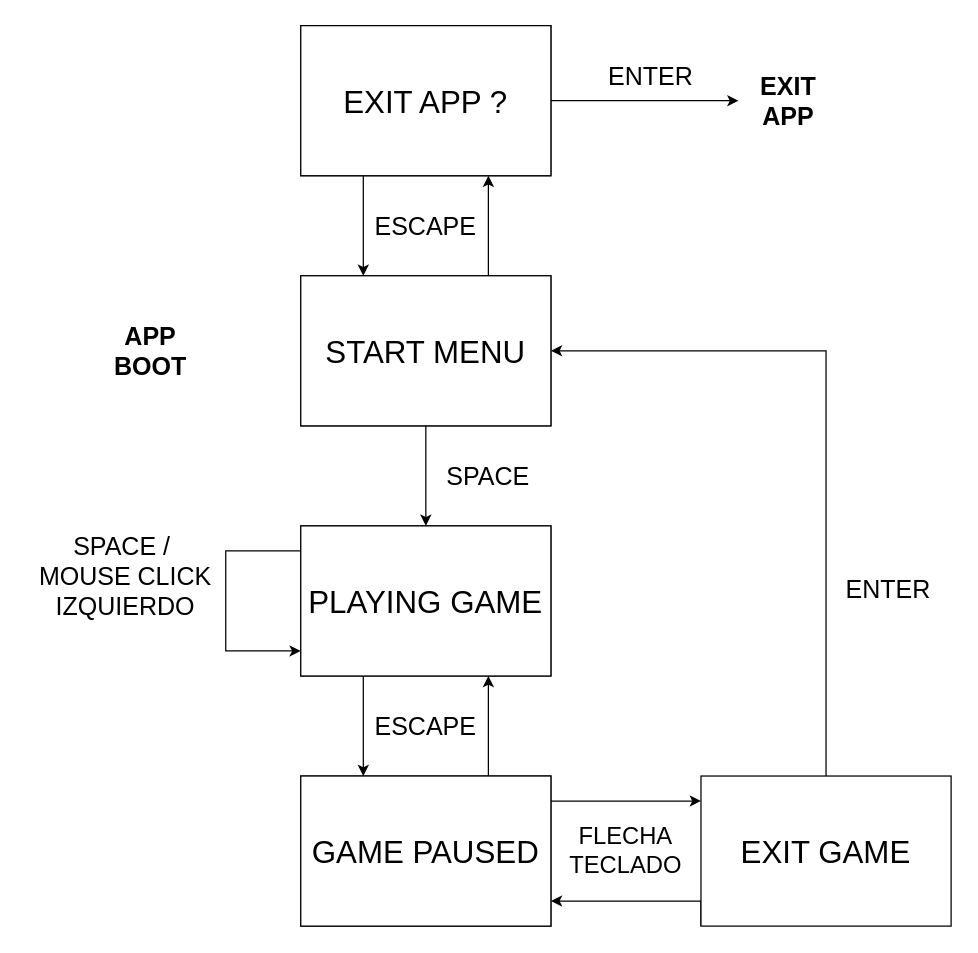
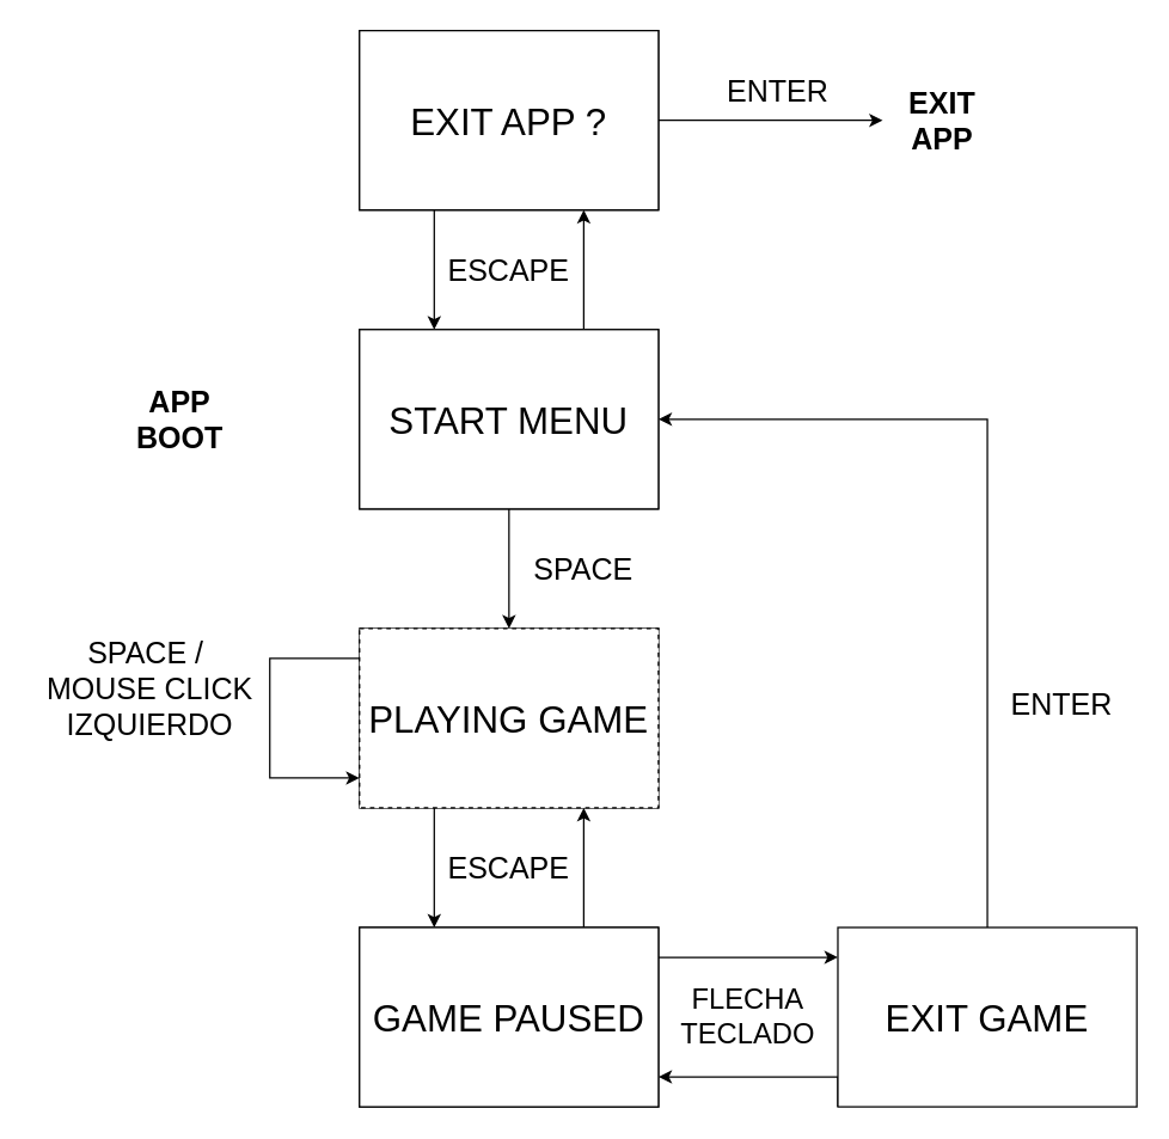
  <mxCell id="0" />
  <mxCell id="1" parent="0" />
  <mxCell id="2" style="edgeStyle=orthogonalEdgeStyle;rounded=0;orthogonalLoop=1;jettySize=auto;html=1;" edge="1" parent="1" source="3" target="5"><mxGeometry relative="1" as="geometry"><Array as="points"><mxPoint x="290" y="580" /><mxPoint x="290" y="580" /></Array></mxGeometry></mxCell>
  <mxCell id="3" value="GAME" style="rounded=0;whiteSpace=wrap;html=1;" vertex="1" parent="1"><mxGeometry x="240" y="420" width="200" height="120" as="geometry" /></mxCell>
  <mxCell id="4" style="edgeStyle=orthogonalEdgeStyle;rounded=0;orthogonalLoop=1;jettySize=auto;html=1;" edge="1" parent="1" target="5"><mxGeometry relative="1" as="geometry"><mxPoint x="560" y="740" as="sourcePoint" /><Array as="points"><mxPoint x="560" y="720" /></Array></mxGeometry></mxCell>
  <mxCell id="5" value="GAME PAUSED" style="rounded=0;whiteSpace=wrap;html=1;" vertex="1" parent="1"><mxGeometry x="240" y="620" width="200" height="120" as="geometry" /></mxCell>
  <mxCell id="6" style="edgeStyle=orthogonalEdgeStyle;rounded=0;orthogonalLoop=1;jettySize=auto;html=1;" edge="1" parent="1" source="8" target="3"><mxGeometry relative="1" as="geometry" /></mxCell>
  <mxCell id="7" style="edgeStyle=orthogonalEdgeStyle;rounded=0;orthogonalLoop=1;jettySize=auto;html=1;" edge="1" parent="1" source="8" target="10"><mxGeometry relative="1" as="geometry"><Array as="points"><mxPoint x="390" y="190" /><mxPoint x="390" y="190" /></Array></mxGeometry></mxCell>
  <mxCell id="8" value="GAME" style="rounded=0;whiteSpace=wrap;html=1;" vertex="1" parent="1"><mxGeometry x="240" y="220" width="200" height="120" as="geometry" /></mxCell>
  <mxCell id="9" style="edgeStyle=orthogonalEdgeStyle;rounded=0;orthogonalLoop=1;jettySize=auto;html=1;" edge="1" parent="1" source="10" target="8"><mxGeometry relative="1" as="geometry"><Array as="points"><mxPoint x="290" y="180" /><mxPoint x="290" y="180" /></Array></mxGeometry></mxCell>
  <mxCell id="10" value="Aask" style="rounded=0;whiteSpace=wrap;html=1;" vertex="1" parent="1"><mxGeometry x="240" y="20" width="200" height="120" as="geometry" /></mxCell>
  <mxCell id="11" style="edgeStyle=orthogonalEdgeStyle;rounded=0;orthogonalLoop=1;jettySize=auto;html=1;" edge="1" parent="1" source="12" target="8"><mxGeometry relative="1" as="geometry"><Array as="points"><mxPoint x="660" y="280" /></Array></mxGeometry></mxCell>
  <mxCell id="12" value="EXIT GAME" style="rounded=0;whiteSpace=wrap;html=1;fontSize=25;" vertex="1" parent="1"><mxGeometry x="560" y="620" width="200" height="120" as="geometry" /></mxCell>
  <mxCell id="13" style="edgeStyle=orthogonalEdgeStyle;rounded=0;orthogonalLoop=1;jettySize=auto;html=1;fontSize=20;" edge="1" parent="1" source="14"><mxGeometry relative="1" as="geometry"><mxPoint x="590" y="80" as="targetPoint" /></mxGeometry></mxCell>
  <mxCell id="14" value="EXIT APP ?" style="rounded=0;whiteSpace=wrap;html=1;fontSize=25;" vertex="1" parent="1"><mxGeometry x="240" y="20" width="200" height="120" as="geometry" /></mxCell>
  <mxCell id="15" value="START MENU" style="rounded=0;whiteSpace=wrap;html=1;fontSize=25;" vertex="1" parent="1"><mxGeometry x="240" y="220" width="200" height="120" as="geometry" /></mxCell>
- <mxCell id="16" value="PLAYING GAME" style="rounded=0;whiteSpace=wrap;html=1;fontSize=25;" vertex="1" parent="1"><mxGeometry x="240" y="420" width="200" height="120" as="geometry" /></mxCell>
+ <mxCell id="16" value="PLAYING GAME" style="rounded=0;whiteSpace=wrap;html=1;fontSize=25;dashed=1;" vertex="1" parent="1"><mxGeometry x="240" y="420" width="200" height="120" as="geometry" /></mxCell>
  <mxCell id="17" style="edgeStyle=orthogonalEdgeStyle;rounded=0;orthogonalLoop=1;jettySize=auto;html=1;fontSize=20;" edge="1" parent="1" source="19" target="16"><mxGeometry relative="1" as="geometry"><Array as="points"><mxPoint x="390" y="580" /><mxPoint x="390" y="580" /></Array></mxGeometry></mxCell>
  <mxCell id="18" style="edgeStyle=orthogonalEdgeStyle;rounded=0;orthogonalLoop=1;jettySize=auto;html=1;fontSize=20;" edge="1" parent="1" source="19" target="12"><mxGeometry relative="1" as="geometry"><Array as="points"><mxPoint x="460" y="640" /><mxPoint x="460" y="640" /></Array></mxGeometry></mxCell>
  <mxCell id="19" value="GAME PAUSED" style="rounded=0;whiteSpace=wrap;html=1;fontSize=25;" vertex="1" parent="1"><mxGeometry x="240" y="620" width="200" height="120" as="geometry" /></mxCell>
  <mxCell id="20" style="edgeStyle=orthogonalEdgeStyle;rounded=0;orthogonalLoop=1;jettySize=auto;html=1;fontSize=25;" edge="1" parent="1" source="16" target="16"><mxGeometry relative="1" as="geometry"><Array as="points"><mxPoint x="180" y="520" /></Array></mxGeometry></mxCell>
  <mxCell id="21" value="ENTER" style="text;html=1;strokeColor=none;fillColor=none;align=center;verticalAlign=middle;whiteSpace=wrap;rounded=0;fontSize=20;" vertex="1" parent="1"><mxGeometry x="690" y="460" width="40" height="20" as="geometry" /></mxCell>
  <mxCell id="22" value="FLECHA TECLADO" style="text;html=1;strokeColor=none;fillColor=none;align=center;verticalAlign=middle;whiteSpace=wrap;rounded=0;fontSize=19;" vertex="1" parent="1"><mxGeometry x="480" y="670" width="40" height="20" as="geometry" /></mxCell>
  <mxCell id="23" value="SPACE /&amp;nbsp;&lt;br&gt;MOUSE CLICK IZQUIERDO" style="text;html=1;strokeColor=none;fillColor=none;align=center;verticalAlign=middle;whiteSpace=wrap;rounded=0;fontSize=20;" vertex="1" parent="1"><mxGeometry x="20" y="450" width="160" height="20" as="geometry" /></mxCell>
  <mxCell id="24" value="ESCAPE" style="text;html=1;strokeColor=none;fillColor=none;align=center;verticalAlign=middle;whiteSpace=wrap;rounded=0;fontSize=20;" vertex="1" parent="1"><mxGeometry x="320" y="570" width="40" height="20" as="geometry" /></mxCell>
  <mxCell id="25" value="SPACE" style="text;html=1;strokeColor=none;fillColor=none;align=center;verticalAlign=middle;whiteSpace=wrap;rounded=0;fontSize=20;" vertex="1" parent="1"><mxGeometry x="370" y="370" width="40" height="20" as="geometry" /></mxCell>
  <mxCell id="26" value="ESCAPE" style="text;html=1;strokeColor=none;fillColor=none;align=center;verticalAlign=middle;whiteSpace=wrap;rounded=0;fontSize=20;" vertex="1" parent="1"><mxGeometry x="320" y="170" width="40" height="20" as="geometry" /></mxCell>
  <mxCell id="27" value="ENTER" style="text;html=1;strokeColor=none;fillColor=none;align=center;verticalAlign=middle;whiteSpace=wrap;rounded=0;fontSize=20;" vertex="1" parent="1"><mxGeometry x="500" y="50" width="40" height="20" as="geometry" /></mxCell>
  <mxCell id="28" value="EXIT APP" style="text;html=1;strokeColor=none;fillColor=none;align=center;verticalAlign=middle;whiteSpace=wrap;rounded=0;fontSize=20;fontStyle=1" vertex="1" parent="1"><mxGeometry x="610" y="70" width="40" height="20" as="geometry" /></mxCell>
  <mxCell id="29" value="APP BOOT" style="text;html=1;strokeColor=none;fillColor=none;align=center;verticalAlign=middle;whiteSpace=wrap;rounded=0;fontSize=20;fontStyle=1" vertex="1" parent="1"><mxGeometry x="100" y="270" width="40" height="20" as="geometry" /></mxCell>
